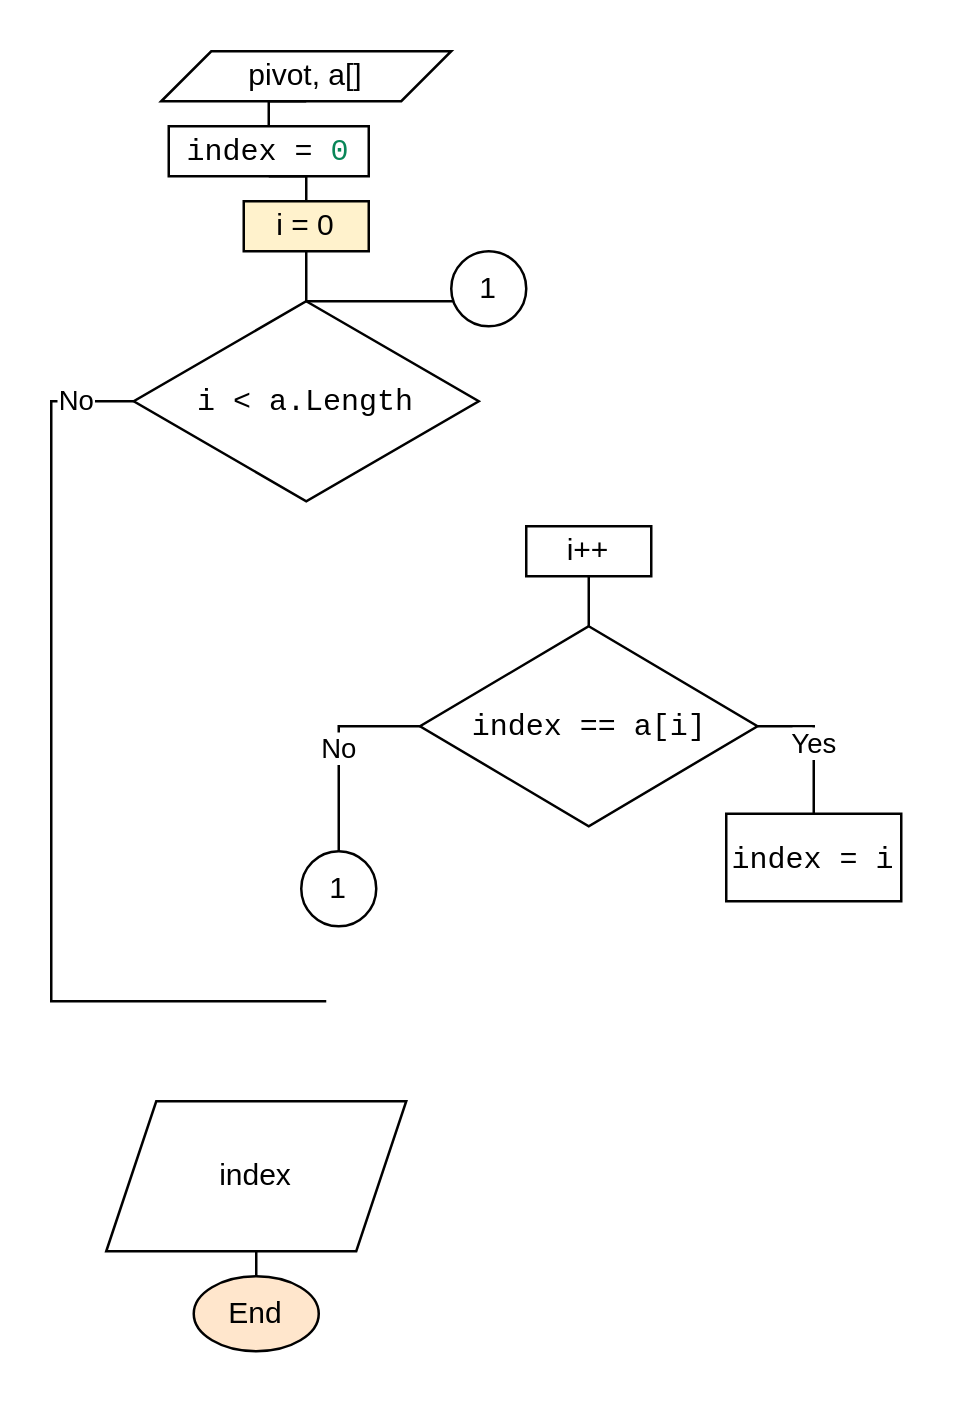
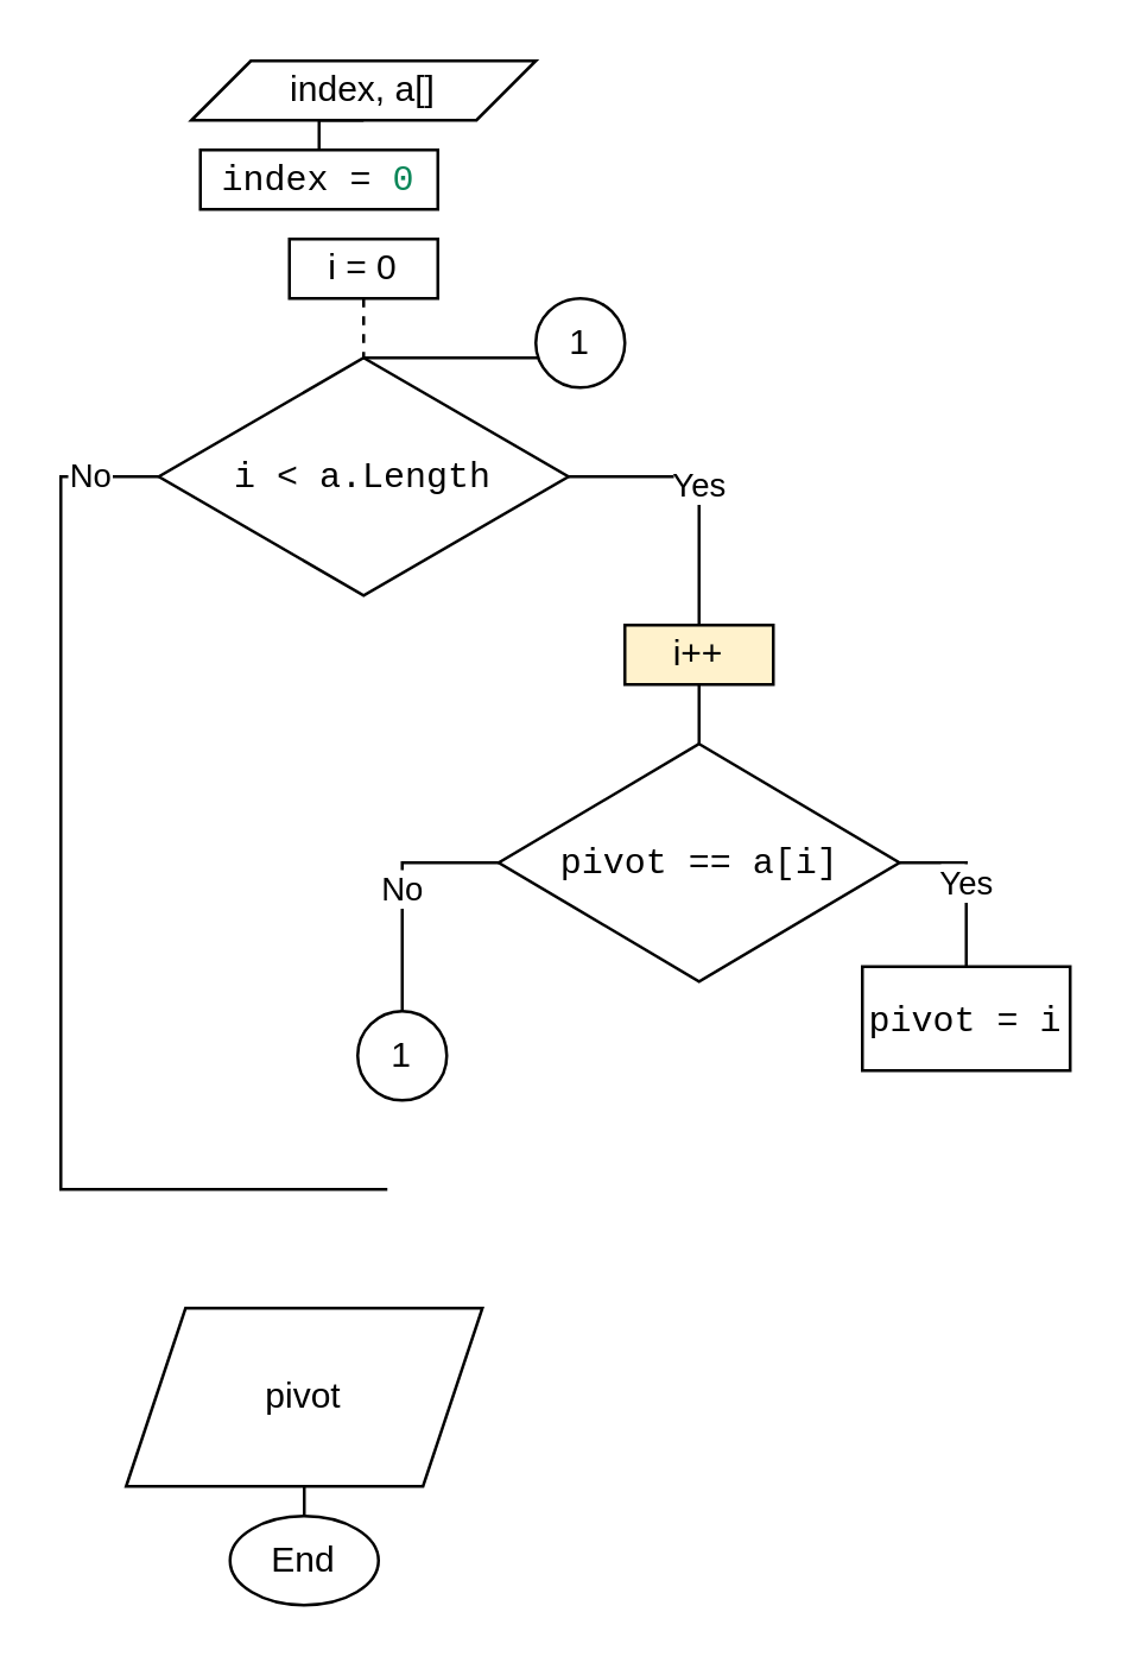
  <mxCell id="0" />
  <mxCell id="1" parent="0" />
  <mxCell id="2" style="edgeStyle=orthogonalEdgeStyle;rounded=0;orthogonalLoop=1;jettySize=auto;html=1;exitX=0.5;exitY=1;exitDx=0;exitDy=0;entryX=0.5;entryY=0;entryDx=0;entryDy=0;endArrow=none;endFill=0;" edge="1" parent="1" source="3" target="5"><mxGeometry relative="1" as="geometry" /></mxCell>
- <mxCell id="3" value="pivot, a[]" style="shape=parallelogram;perimeter=parallelogramPerimeter;whiteSpace=wrap;html=1;fixedSize=1;" vertex="1" parent="1"><mxGeometry x="64" y="20" width="116" height="20" as="geometry" /></mxCell>
- <mxCell id="4" style="edgeStyle=orthogonalEdgeStyle;rounded=0;orthogonalLoop=1;jettySize=auto;html=1;exitX=0.5;exitY=1;exitDx=0;exitDy=0;entryX=0.5;entryY=0;entryDx=0;entryDy=0;endArrow=none;endFill=0;" edge="1" parent="1" source="5" target="7"><mxGeometry relative="1" as="geometry" /></mxCell>
+ <mxCell id="3" value="index, a[]" style="shape=parallelogram;perimeter=parallelogramPerimeter;whiteSpace=wrap;html=1;fixedSize=1;" vertex="1" parent="1"><mxGeometry x="64" y="20" width="116" height="20" as="geometry" /></mxCell>
  <mxCell id="5" value="&lt;div style=&quot;background-color: rgb(255 , 255 , 255) ; font-family: &amp;#34;menlo&amp;#34; , &amp;#34;monaco&amp;#34; , &amp;#34;courier new&amp;#34; , monospace ; line-height: 18px&quot;&gt;index = &lt;span style=&quot;color: rgb(9 , 134 , 88)&quot;&gt;0&lt;/span&gt;&lt;/div&gt;" style="rounded=0;whiteSpace=wrap;html=1;" vertex="1" parent="1"><mxGeometry x="67" y="50" width="80" height="20" as="geometry" /></mxCell>
- <mxCell id="6" style="edgeStyle=orthogonalEdgeStyle;rounded=0;orthogonalLoop=1;jettySize=auto;html=1;exitX=0.5;exitY=1;exitDx=0;exitDy=0;entryX=0.5;entryY=0;entryDx=0;entryDy=0;endArrow=none;endFill=0;" edge="1" parent="1" source="7" target="10"><mxGeometry relative="1" as="geometry" /></mxCell>
- <mxCell id="7" value="i = 0" style="rounded=0;whiteSpace=wrap;html=1;fillColor=#fff2cc;" vertex="1" parent="1"><mxGeometry x="97" y="80" width="50" height="20" as="geometry" /></mxCell>
+ <mxCell id="6" style="edgeStyle=orthogonalEdgeStyle;rounded=0;orthogonalLoop=1;jettySize=auto;html=1;exitX=0.5;exitY=1;exitDx=0;exitDy=0;entryX=0.5;entryY=0;entryDx=0;entryDy=0;endArrow=none;endFill=0;dashed=1;" edge="1" parent="1" source="7" target="10"><mxGeometry relative="1" as="geometry" /></mxCell>
+ <mxCell id="7" value="i = 0" style="rounded=0;whiteSpace=wrap;html=1;" vertex="1" parent="1"><mxGeometry x="97" y="80" width="50" height="20" as="geometry" /></mxCell>
+ <mxCell id="8" value="Yes" style="edgeStyle=orthogonalEdgeStyle;rounded=0;orthogonalLoop=1;jettySize=auto;html=1;exitX=1;exitY=0.5;exitDx=0;exitDy=0;endArrow=none;endFill=0;" edge="1" parent="1" source="10" target="12"><mxGeometry relative="1" as="geometry" /></mxCell>
  <mxCell id="9" value="No" style="edgeStyle=orthogonalEdgeStyle;rounded=0;orthogonalLoop=1;jettySize=auto;html=1;exitX=0;exitY=0.5;exitDx=0;exitDy=0;endArrow=none;endFill=0;" edge="1" parent="1" source="10"><mxGeometry x="-0.88" relative="1" as="geometry"><mxPoint x="130" y="400" as="targetPoint" /><Array as="points"><mxPoint x="20" y="160" /><mxPoint x="20" y="400" /></Array><mxPoint as="offset" /></mxGeometry></mxCell>
  <mxCell id="10" value="&lt;div style=&quot;background-color: rgb(255 , 255 , 255) ; font-family: &amp;#34;menlo&amp;#34; , &amp;#34;monaco&amp;#34; , &amp;#34;courier new&amp;#34; , monospace ; line-height: 18px&quot;&gt;i &amp;lt; a.Length&lt;/div&gt;" style="rhombus;whiteSpace=wrap;html=1;" vertex="1" parent="1"><mxGeometry x="53" y="120" width="138" height="80" as="geometry" /></mxCell>
  <mxCell id="11" style="edgeStyle=orthogonalEdgeStyle;rounded=0;orthogonalLoop=1;jettySize=auto;html=1;exitX=0.5;exitY=1;exitDx=0;exitDy=0;entryX=0.5;entryY=0;entryDx=0;entryDy=0;endArrow=none;endFill=0;" edge="1" parent="1" source="12" target="15"><mxGeometry relative="1" as="geometry" /></mxCell>
- <mxCell id="12" value="i++" style="rounded=0;whiteSpace=wrap;html=1;" vertex="1" parent="1"><mxGeometry x="210" y="210" width="50" height="20" as="geometry" /></mxCell>
+ <mxCell id="12" value="i++" style="rounded=0;whiteSpace=wrap;html=1;fillColor=#fff2cc;" vertex="1" parent="1"><mxGeometry x="210" y="210" width="50" height="20" as="geometry" /></mxCell>
  <mxCell id="13" value="No" style="edgeStyle=orthogonalEdgeStyle;rounded=0;orthogonalLoop=1;jettySize=auto;html=1;exitX=0;exitY=0.5;exitDx=0;exitDy=0;endArrow=none;endFill=0;" edge="1" parent="1" source="15" target="18"><mxGeometry relative="1" as="geometry" /></mxCell>
  <mxCell id="14" value="Yes" style="edgeStyle=orthogonalEdgeStyle;rounded=0;orthogonalLoop=1;jettySize=auto;html=1;exitX=1;exitY=0.5;exitDx=0;exitDy=0;endArrow=none;endFill=0;" edge="1" parent="1" source="15" target="19"><mxGeometry relative="1" as="geometry" /></mxCell>
- <mxCell id="15" value="&lt;div style=&quot;background-color: rgb(255 , 255 , 255) ; font-family: &amp;#34;menlo&amp;#34; , &amp;#34;monaco&amp;#34; , &amp;#34;courier new&amp;#34; , monospace ; line-height: 18px&quot;&gt;index == a[i]&lt;/div&gt;" style="rhombus;whiteSpace=wrap;html=1;" vertex="1" parent="1"><mxGeometry x="167.5" y="250" width="135" height="80" as="geometry" /></mxCell>
+ <mxCell id="15" value="&lt;div style=&quot;background-color: rgb(255 , 255 , 255) ; font-family: &amp;#34;menlo&amp;#34; , &amp;#34;monaco&amp;#34; , &amp;#34;courier new&amp;#34; , monospace ; line-height: 18px&quot;&gt;pivot == a[i]&lt;/div&gt;" style="rhombus;whiteSpace=wrap;html=1;" vertex="1" parent="1"><mxGeometry x="167.5" y="250" width="135" height="80" as="geometry" /></mxCell>
  <mxCell id="16" style="edgeStyle=orthogonalEdgeStyle;rounded=0;orthogonalLoop=1;jettySize=auto;html=1;entryX=0.5;entryY=0;entryDx=0;entryDy=0;endArrow=none;endFill=0;" edge="1" parent="1" source="17" target="10"><mxGeometry relative="1" as="geometry"><Array as="points"><mxPoint x="180" y="120" /><mxPoint x="180" y="120" /></Array></mxGeometry></mxCell>
  <mxCell id="17" value="1" style="ellipse;whiteSpace=wrap;html=1;aspect=fixed;" vertex="1" parent="1"><mxGeometry x="180" y="100" width="30" height="30" as="geometry" /></mxCell>
  <mxCell id="18" value="1" style="ellipse;whiteSpace=wrap;html=1;aspect=fixed;" vertex="1" parent="1"><mxGeometry x="120" y="340" width="30" height="30" as="geometry" /></mxCell>
- <mxCell id="19" value="&lt;div style=&quot;background-color: rgb(255 , 255 , 255) ; font-family: &amp;#34;menlo&amp;#34; , &amp;#34;monaco&amp;#34; , &amp;#34;courier new&amp;#34; , monospace ; line-height: 18px&quot;&gt;index = i&lt;/div&gt;" style="rounded=0;whiteSpace=wrap;html=1;" vertex="1" parent="1"><mxGeometry x="290" y="325" width="70" height="35" as="geometry" /></mxCell>
+ <mxCell id="19" value="&lt;div style=&quot;background-color: rgb(255 , 255 , 255) ; font-family: &amp;#34;menlo&amp;#34; , &amp;#34;monaco&amp;#34; , &amp;#34;courier new&amp;#34; , monospace ; line-height: 18px&quot;&gt;pivot = i&lt;/div&gt;" style="rounded=0;whiteSpace=wrap;html=1;" vertex="1" parent="1"><mxGeometry x="290" y="325" width="70" height="35" as="geometry" /></mxCell>
  <mxCell id="20" style="edgeStyle=orthogonalEdgeStyle;rounded=0;orthogonalLoop=1;jettySize=auto;html=1;exitX=0.5;exitY=1;exitDx=0;exitDy=0;endArrow=none;endFill=0;" edge="1" parent="1" source="21" target="22"><mxGeometry relative="1" as="geometry" /></mxCell>
- <mxCell id="21" value="index" style="shape=parallelogram;perimeter=parallelogramPerimeter;whiteSpace=wrap;html=1;fixedSize=1;" vertex="1" parent="1"><mxGeometry x="42" y="440" width="120" height="60" as="geometry" /></mxCell>
- <mxCell id="22" value="End" style="ellipse;whiteSpace=wrap;html=1;fillColor=#ffe6cc;" vertex="1" parent="1"><mxGeometry x="77" y="510" width="50" height="30" as="geometry" /></mxCell>
+ <mxCell id="21" value="pivot" style="shape=parallelogram;perimeter=parallelogramPerimeter;whiteSpace=wrap;html=1;fixedSize=1;" vertex="1" parent="1"><mxGeometry x="42" y="440" width="120" height="60" as="geometry" /></mxCell>
+ <mxCell id="22" value="End" style="ellipse;whiteSpace=wrap;html=1;" vertex="1" parent="1"><mxGeometry x="77" y="510" width="50" height="30" as="geometry" /></mxCell>
